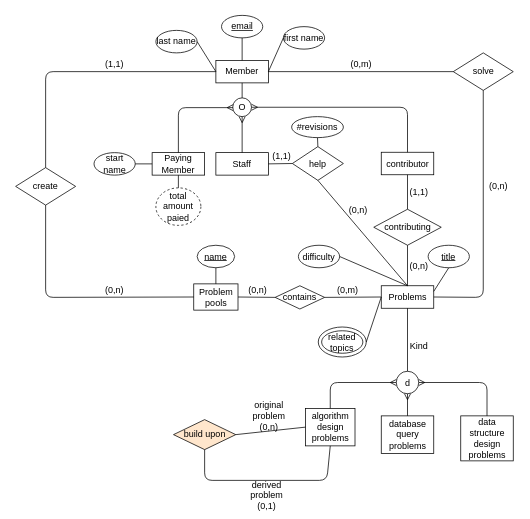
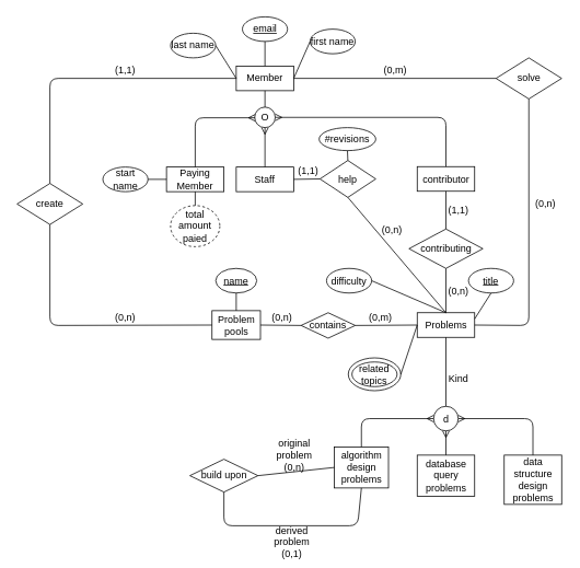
  <mxCell id="0" />
  <mxCell id="1" parent="0" />
  <mxCell id="2" value="" style="ellipse;whiteSpace=wrap;html=1;strokeColor=#000000;" parent="1" vertex="1"><mxGeometry x="423.5" y="435.5" width="64" height="40" as="geometry" /></mxCell>
  <mxCell id="3" value="Problems" style="rounded=0;whiteSpace=wrap;html=1;" parent="1" vertex="1"><mxGeometry x="507.5" y="380.5" width="70" height="30" as="geometry" /></mxCell>
  <mxCell id="4" value="&lt;u&gt;title&lt;/u&gt;" style="ellipse;whiteSpace=wrap;html=1;" parent="1" vertex="1"><mxGeometry x="570" y="326.5" width="55" height="30" as="geometry" /></mxCell>
  <mxCell id="5" value="related&lt;br&gt;topics" style="ellipse;whiteSpace=wrap;html=1;fixDash=0;strokeColor=#000000;" parent="1" vertex="1"><mxGeometry x="428" y="440.5" width="55" height="30" as="geometry" /></mxCell>
  <mxCell id="6" value="difficulty" style="ellipse;whiteSpace=wrap;html=1;" parent="1" vertex="1"><mxGeometry x="397" y="326.5" width="55" height="30" as="geometry" /></mxCell>
  <mxCell id="7" value="" style="endArrow=none;html=1;exitX=0.5;exitY=0;exitDx=0;exitDy=0;entryX=1;entryY=0.5;entryDx=0;entryDy=0;" parent="1" source="3" target="6" edge="1"><mxGeometry width="50" height="50" relative="1" as="geometry"><mxPoint x="514" y="379.5" as="sourcePoint" /><mxPoint x="447.5" y="341.5" as="targetPoint" /></mxGeometry></mxCell>
  <mxCell id="8" value="" style="endArrow=none;html=1;entryX=0.5;entryY=1;entryDx=0;entryDy=0;exitX=1;exitY=0.25;exitDx=0;exitDy=0;" parent="1" source="3" target="4" edge="1"><mxGeometry width="50" height="50" relative="1" as="geometry"><mxPoint x="555" y="379.5" as="sourcePoint" /><mxPoint x="530" y="339.5" as="targetPoint" /></mxGeometry></mxCell>
  <mxCell id="9" value="" style="endArrow=none;html=1;entryX=1;entryY=0.5;entryDx=0;entryDy=0;exitX=0;exitY=0.5;exitDx=0;exitDy=0;" parent="1" source="3" target="2" edge="1"><mxGeometry width="50" height="50" relative="1" as="geometry"><mxPoint x="479" y="399.5" as="sourcePoint" /><mxPoint x="581.5" y="394.5" as="targetPoint" /></mxGeometry></mxCell>
  <mxCell id="10" value="Member" style="rounded=0;whiteSpace=wrap;html=1;" parent="1" vertex="1"><mxGeometry x="287" y="80" width="70" height="30" as="geometry" /></mxCell>
  <mxCell id="11" value="Staff" style="rounded=0;whiteSpace=wrap;html=1;" parent="1" vertex="1"><mxGeometry x="287" y="203" width="70" height="30" as="geometry" /></mxCell>
  <mxCell id="12" value="Paying&lt;br&gt;Member" style="rounded=0;whiteSpace=wrap;html=1;" parent="1" vertex="1"><mxGeometry x="202" y="203" width="70" height="30" as="geometry" /></mxCell>
  <mxCell id="13" value="O" style="ellipse;whiteSpace=wrap;html=1;aspect=fixed;" parent="1" vertex="1"><mxGeometry x="309.5" y="130" width="25" height="25" as="geometry" /></mxCell>
  <mxCell id="14" value="" style="endArrow=none;html=1;exitX=0.5;exitY=0;exitDx=0;exitDy=0;" parent="1" source="13" edge="1"><mxGeometry width="50" height="50" relative="1" as="geometry"><mxPoint x="322" y="120" as="sourcePoint" /><mxPoint x="322" y="110" as="targetPoint" /></mxGeometry></mxCell>
  <mxCell id="15" value="" style="edgeStyle=orthogonalEdgeStyle;fontSize=12;html=1;endArrow=ERmany;exitX=0.5;exitY=0;exitDx=0;exitDy=0;rounded=1;" parent="1" source="12" edge="1"><mxGeometry width="100" height="100" relative="1" as="geometry"><mxPoint x="272" y="181" as="sourcePoint" /><mxPoint x="310" y="143" as="targetPoint" /><Array as="points"><mxPoint x="237.5" y="143" /></Array></mxGeometry></mxCell>
  <mxCell id="16" value="" style="fontSize=12;html=1;endArrow=ERmany;exitX=0.5;exitY=0;exitDx=0;exitDy=0;entryX=0.5;entryY=1;entryDx=0;entryDy=0;" parent="1" source="11" target="13" edge="1"><mxGeometry width="100" height="100" relative="1" as="geometry"><mxPoint x="377" y="200" as="sourcePoint" /><mxPoint x="322" y="173" as="targetPoint" /></mxGeometry></mxCell>
  <mxCell id="17" value="last name" style="ellipse;whiteSpace=wrap;html=1;" parent="1" vertex="1"><mxGeometry x="207" y="40" width="55" height="30" as="geometry" /></mxCell>
  <mxCell id="18" value="first name" style="ellipse;whiteSpace=wrap;html=1;" parent="1" vertex="1"><mxGeometry x="377" y="35" width="55" height="30" as="geometry" /></mxCell>
  <mxCell id="19" value="start name" style="ellipse;whiteSpace=wrap;html=1;" parent="1" vertex="1"><mxGeometry x="124.5" y="203" width="55" height="30" as="geometry" /></mxCell>
  <mxCell id="20" value="&lt;u&gt;email&lt;/u&gt;" style="ellipse;whiteSpace=wrap;html=1;" parent="1" vertex="1"><mxGeometry x="294.5" y="20" width="55" height="30" as="geometry" /></mxCell>
  <mxCell id="21" value="total amount paied" style="ellipse;whiteSpace=wrap;html=1;dashed=1;" parent="1" vertex="1"><mxGeometry x="207" y="250" width="60" height="50" as="geometry" /></mxCell>
  <mxCell id="22" value="" style="endArrow=none;html=1;entryX=0.5;entryY=1;entryDx=0;entryDy=0;" parent="1" target="20" edge="1"><mxGeometry width="50" height="50" relative="1" as="geometry"><mxPoint x="322" y="80" as="sourcePoint" /><mxPoint x="322.5" y="45" as="targetPoint" /></mxGeometry></mxCell>
  <mxCell id="23" value="" style="endArrow=none;html=1;entryX=1;entryY=0.5;entryDx=0;entryDy=0;exitX=0;exitY=0.5;exitDx=0;exitDy=0;" parent="1" source="12" target="19" edge="1"><mxGeometry width="50" height="50" relative="1" as="geometry"><mxPoint x="404.5" y="368" as="sourcePoint" /><mxPoint x="372.5" y="368" as="targetPoint" /></mxGeometry></mxCell>
  <mxCell id="24" value="" style="endArrow=none;html=1;exitX=0.5;exitY=0;exitDx=0;exitDy=0;entryX=0.5;entryY=1;entryDx=0;entryDy=0;" parent="1" source="21" target="12" edge="1"><mxGeometry width="50" height="50" relative="1" as="geometry"><mxPoint x="237" y="260" as="sourcePoint" /><mxPoint x="237.5" y="233" as="targetPoint" /></mxGeometry></mxCell>
  <mxCell id="25" value="" style="endArrow=none;html=1;entryX=1;entryY=0.5;entryDx=0;entryDy=0;exitX=0;exitY=0.5;exitDx=0;exitDy=0;" parent="1" source="18" target="10" edge="1"><mxGeometry width="50" height="50" relative="1" as="geometry"><mxPoint x="212" y="200" as="sourcePoint" /><mxPoint x="189.5" y="200" as="targetPoint" /></mxGeometry></mxCell>
  <mxCell id="26" value="" style="endArrow=none;html=1;exitX=0;exitY=0.5;exitDx=0;exitDy=0;entryX=1;entryY=0.5;entryDx=0;entryDy=0;" parent="1" source="10" target="17" edge="1"><mxGeometry width="50" height="50" relative="1" as="geometry"><mxPoint x="222" y="210" as="sourcePoint" /><mxPoint x="144.5" y="280" as="targetPoint" /></mxGeometry></mxCell>
  <mxCell id="27" value="contributor" style="rounded=0;whiteSpace=wrap;html=1;direction=west;" parent="1" vertex="1"><mxGeometry x="507.5" y="202.5" width="70" height="30" as="geometry" /></mxCell>
  <mxCell id="28" value="contributing" style="rhombus;whiteSpace=wrap;html=1;strokeColor=#000000;" parent="1" vertex="1"><mxGeometry x="497.5" y="278.5" width="90" height="48" as="geometry" /></mxCell>
  <mxCell id="29" value="" style="endArrow=none;html=1;entryX=0.5;entryY=0;entryDx=0;entryDy=0;exitX=0.5;exitY=0;exitDx=0;exitDy=0;" parent="1" source="27" target="28" edge="1"><mxGeometry width="50" height="50" relative="1" as="geometry"><mxPoint x="413.5" y="544.5" as="sourcePoint" /><mxPoint x="542.5" y="288.5" as="targetPoint" /></mxGeometry></mxCell>
  <mxCell id="30" value="" style="endArrow=none;html=1;entryX=0.5;entryY=0;entryDx=0;entryDy=0;exitX=0.5;exitY=1;exitDx=0;exitDy=0;" parent="1" source="28" target="3" edge="1"><mxGeometry width="50" height="50" relative="1" as="geometry"><mxPoint x="265" y="554.5" as="sourcePoint" /><mxPoint x="315" y="504.5" as="targetPoint" /></mxGeometry></mxCell>
  <mxCell id="31" value="help" style="rhombus;whiteSpace=wrap;html=1;strokeColor=#000000;" parent="1" vertex="1"><mxGeometry x="389" y="195" width="68" height="45" as="geometry" /></mxCell>
  <mxCell id="32" value="" style="endArrow=none;html=1;entryX=0;entryY=0.5;entryDx=0;entryDy=0;exitX=1;exitY=0.5;exitDx=0;exitDy=0;" parent="1" source="11" target="31" edge="1"><mxGeometry width="50" height="50" relative="1" as="geometry"><mxPoint x="124.5" y="868" as="sourcePoint" /><mxPoint x="174.5" y="818" as="targetPoint" /></mxGeometry></mxCell>
  <mxCell id="33" value="solve" style="rhombus;whiteSpace=wrap;html=1;strokeColor=#000000;" parent="1" vertex="1"><mxGeometry x="603.5" y="70" width="80" height="50" as="geometry" /></mxCell>
  <mxCell id="34" value="" style="endArrow=none;html=1;entryX=0;entryY=0.5;entryDx=0;entryDy=0;exitX=1;exitY=0.5;exitDx=0;exitDy=0;" parent="1" source="10" target="33" edge="1"><mxGeometry width="50" height="50" relative="1" as="geometry"><mxPoint x="354.5" y="100" as="sourcePoint" /><mxPoint x="174.5" y="460" as="targetPoint" /></mxGeometry></mxCell>
  <mxCell id="35" value="" style="endArrow=none;html=1;entryX=0.5;entryY=1;entryDx=0;entryDy=0;exitX=1;exitY=0.5;exitDx=0;exitDy=0;" parent="1" source="3" target="33" edge="1"><mxGeometry width="50" height="50" relative="1" as="geometry"><mxPoint x="202" y="510" as="sourcePoint" /><mxPoint x="252" y="460" as="targetPoint" /><Array as="points"><mxPoint x="643.5" y="396" /></Array></mxGeometry></mxCell>
  <mxCell id="36" value="#revisions" style="ellipse;whiteSpace=wrap;html=1;" parent="1" vertex="1"><mxGeometry x="388" y="155" width="69" height="28" as="geometry" /></mxCell>
  <mxCell id="37" value="" style="endArrow=none;html=1;entryX=0.5;entryY=0;entryDx=0;entryDy=0;exitX=0.5;exitY=1;exitDx=0;exitDy=0;" parent="1" source="36" target="31" edge="1"><mxGeometry width="50" height="50" relative="1" as="geometry"><mxPoint x="197.5" y="527.5" as="sourcePoint" /><mxPoint x="247.5" y="477.5" as="targetPoint" /></mxGeometry></mxCell>
  <mxCell id="38" value="d" style="ellipse;whiteSpace=wrap;html=1;aspect=fixed;strokeColor=#000000;" parent="1" vertex="1"><mxGeometry x="527.5" y="494.5" width="30" height="30" as="geometry" /></mxCell>
  <mxCell id="39" value="" style="endArrow=none;html=1;entryX=0.5;entryY=1;entryDx=0;entryDy=0;exitX=0.5;exitY=0;exitDx=0;exitDy=0;" parent="1" source="38" target="3" edge="1"><mxGeometry width="50" height="50" relative="1" as="geometry"><mxPoint x="-2.5" y="529.5" as="sourcePoint" /><mxPoint x="47.5" y="479.5" as="targetPoint" /></mxGeometry></mxCell>
  <mxCell id="40" value="Kind" style="text;html=1;strokeColor=none;fillColor=none;align=center;verticalAlign=middle;whiteSpace=wrap;rounded=0;" parent="1" vertex="1"><mxGeometry x="537.5" y="450.5" width="40" height="20" as="geometry" /></mxCell>
  <mxCell id="41" style="edgeStyle=none;rounded=1;orthogonalLoop=1;jettySize=auto;html=1;exitX=0.75;exitY=1;exitDx=0;exitDy=0;" parent="1" edge="1"><mxGeometry relative="1" as="geometry"><mxPoint x="567.5" y="490" as="sourcePoint" /><mxPoint x="567.5" y="490" as="targetPoint" /></mxGeometry></mxCell>
  <mxCell id="42" value="algorithm design problems" style="rounded=0;whiteSpace=wrap;html=1;strokeColor=#000000;" parent="1" vertex="1"><mxGeometry x="406.5" y="544" width="66" height="50" as="geometry" /></mxCell>
  <mxCell id="43" value="database query problems" style="rounded=0;whiteSpace=wrap;html=1;strokeColor=#000000;" parent="1" vertex="1"><mxGeometry x="507.5" y="554" width="70" height="50" as="geometry" /></mxCell>
  <mxCell id="44" value="data structure design problems" style="rounded=0;whiteSpace=wrap;html=1;strokeColor=#000000;" parent="1" vertex="1"><mxGeometry x="613.5" y="554" width="70" height="60" as="geometry" /></mxCell>
  <mxCell id="45" value="" style="edgeStyle=orthogonalEdgeStyle;fontSize=12;html=1;endArrow=ERmany;entryX=0;entryY=0.5;entryDx=0;entryDy=0;exitX=0.5;exitY=0;exitDx=0;exitDy=0;" parent="1" source="42" target="38" edge="1"><mxGeometry width="100" height="100" relative="1" as="geometry"><mxPoint x="167.5" y="824" as="sourcePoint" /><mxPoint x="267.5" y="724" as="targetPoint" /></mxGeometry></mxCell>
  <mxCell id="46" value="" style="fontSize=12;html=1;endArrow=ERmany;entryX=0.5;entryY=1;entryDx=0;entryDy=0;exitX=0.5;exitY=0;exitDx=0;exitDy=0;" parent="1" source="43" target="38" edge="1"><mxGeometry width="100" height="100" relative="1" as="geometry"><mxPoint x="167.5" y="824" as="sourcePoint" /><mxPoint x="267.5" y="724" as="targetPoint" /></mxGeometry></mxCell>
  <mxCell id="47" value="" style="edgeStyle=orthogonalEdgeStyle;fontSize=12;html=1;endArrow=ERmany;entryX=1;entryY=0.5;entryDx=0;entryDy=0;exitX=0.5;exitY=0;exitDx=0;exitDy=0;" parent="1" source="44" target="38" edge="1"><mxGeometry width="100" height="100" relative="1" as="geometry"><mxPoint x="167.5" y="824" as="sourcePoint" /><mxPoint x="267.5" y="724" as="targetPoint" /></mxGeometry></mxCell>
  <mxCell id="48" value="" style="edgeStyle=orthogonalEdgeStyle;fontSize=12;html=1;endArrow=ERmany;entryX=1;entryY=0.5;entryDx=0;entryDy=0;exitX=0.5;exitY=1;exitDx=0;exitDy=0;" parent="1" source="27" target="13" edge="1"><mxGeometry width="100" height="100" relative="1" as="geometry"><mxPoint x="124.5" y="750" as="sourcePoint" /><mxPoint x="224.5" y="650" as="targetPoint" /></mxGeometry></mxCell>
  <mxCell id="49" value="(0,m)" style="text;html=1;strokeColor=none;fillColor=none;align=center;verticalAlign=middle;whiteSpace=wrap;rounded=0;" parent="1" vertex="1"><mxGeometry x="460.5" y="75" width="40" height="20" as="geometry" /></mxCell>
  <mxCell id="50" value="(0,n)" style="text;html=1;strokeColor=none;fillColor=none;align=center;verticalAlign=middle;whiteSpace=wrap;rounded=0;" parent="1" vertex="1"><mxGeometry x="643.5" y="238" width="40" height="20" as="geometry" /></mxCell>
  <mxCell id="51" value="(1,1)" style="text;html=1;strokeColor=none;fillColor=none;align=center;verticalAlign=middle;whiteSpace=wrap;rounded=0;" parent="1" vertex="1"><mxGeometry x="537.5" y="245.5" width="40" height="20" as="geometry" /></mxCell>
  <mxCell id="52" value="(0,n)" style="text;html=1;strokeColor=none;fillColor=none;align=center;verticalAlign=middle;whiteSpace=wrap;rounded=0;" parent="1" vertex="1"><mxGeometry x="537.5" y="343.5" width="40" height="20" as="geometry" /></mxCell>
  <mxCell id="53" value="Problem pools" style="rounded=0;whiteSpace=wrap;html=1;strokeColor=#000000;" parent="1" vertex="1"><mxGeometry x="257.5" y="378" width="59" height="35" as="geometry" /></mxCell>
  <mxCell id="54" value="&lt;u&gt;name&lt;/u&gt;" style="ellipse;whiteSpace=wrap;html=1;strokeColor=#000000;" parent="1" vertex="1"><mxGeometry x="262" y="326.5" width="50" height="30" as="geometry" /></mxCell>
  <mxCell id="55" value="" style="endArrow=none;html=1;entryX=0.5;entryY=1;entryDx=0;entryDy=0;exitX=0.5;exitY=0;exitDx=0;exitDy=0;" parent="1" source="53" target="54" edge="1"><mxGeometry width="50" height="50" relative="1" as="geometry"><mxPoint x="72.5" y="630" as="sourcePoint" /><mxPoint x="122.5" y="580" as="targetPoint" /></mxGeometry></mxCell>
  <mxCell id="56" value="create" style="rhombus;whiteSpace=wrap;html=1;strokeColor=#000000;" parent="1" vertex="1"><mxGeometry x="20" y="223" width="80" height="50" as="geometry" /></mxCell>
  <mxCell id="57" value="" style="endArrow=none;html=1;entryX=0;entryY=0.5;entryDx=0;entryDy=0;exitX=0.5;exitY=0;exitDx=0;exitDy=0;" parent="1" source="56" target="10" edge="1"><mxGeometry width="50" height="50" relative="1" as="geometry"><mxPoint x="-70" y="630" as="sourcePoint" /><mxPoint y="580" as="targetPoint" x="-20" /><Array as="points"><mxPoint x="60" y="95" /></Array></mxGeometry></mxCell>
  <mxCell id="58" value="" style="endArrow=none;html=1;entryX=0.5;entryY=1;entryDx=0;entryDy=0;exitX=0;exitY=0.5;exitDx=0;exitDy=0;" parent="1" source="53" target="56" edge="1"><mxGeometry width="50" height="50" relative="1" as="geometry"><mxPoint x="20" y="630" as="sourcePoint" /><mxPoint x="70" y="580" as="targetPoint" /><Array as="points"><mxPoint x="60" y="396" /></Array></mxGeometry></mxCell>
  <mxCell id="59" value="(0,n)" style="text;html=1;strokeColor=none;fillColor=none;align=center;verticalAlign=middle;whiteSpace=wrap;rounded=0;" parent="1" vertex="1"><mxGeometry x="132" y="375.5" width="40" height="20" as="geometry" /></mxCell>
  <mxCell id="60" value="(1,1)" style="text;html=1;strokeColor=none;fillColor=none;align=center;verticalAlign=middle;whiteSpace=wrap;rounded=0;" parent="1" vertex="1"><mxGeometry x="132" y="75" width="40" height="20" as="geometry" /></mxCell>
  <mxCell id="61" value="contains" style="rhombus;whiteSpace=wrap;html=1;strokeColor=#000000;" parent="1" vertex="1"><mxGeometry x="366" y="380.5" width="66" height="31" as="geometry" /></mxCell>
  <mxCell id="62" value="" style="endArrow=none;html=1;entryX=0;entryY=0.5;entryDx=0;entryDy=0;exitX=1;exitY=0.5;exitDx=0;exitDy=0;" parent="1" source="53" target="61" edge="1"><mxGeometry width="50" height="50" relative="1" as="geometry"><mxPoint x="20" y="690" as="sourcePoint" /><mxPoint x="70" y="640" as="targetPoint" /></mxGeometry></mxCell>
  <mxCell id="63" value="" style="endArrow=none;html=1;entryX=0;entryY=0.5;entryDx=0;entryDy=0;exitX=1;exitY=0.5;exitDx=0;exitDy=0;" parent="1" source="61" target="3" edge="1"><mxGeometry width="50" height="50" relative="1" as="geometry"><mxPoint x="20" y="690" as="sourcePoint" /><mxPoint x="70" y="640" as="targetPoint" /></mxGeometry></mxCell>
  <mxCell id="64" value="(0,m)" style="text;html=1;strokeColor=none;fillColor=none;align=center;verticalAlign=middle;whiteSpace=wrap;rounded=0;" parent="1" vertex="1"><mxGeometry x="443" y="376" width="40" height="20" as="geometry" /></mxCell>
  <mxCell id="65" value="" style="endArrow=none;html=1;entryX=0;entryY=0.5;entryDx=0;entryDy=0;exitX=1;exitY=0.5;exitDx=0;exitDy=0;" edge="1" parent="1" source="66" target="42"><mxGeometry width="50" height="50" relative="1" as="geometry"><mxPoint x="340" y="579" as="sourcePoint" /><mxPoint x="70" y="640" as="targetPoint" /></mxGeometry></mxCell>
- <mxCell id="66" value="build upon" style="rhombus;whiteSpace=wrap;html=1;fillColor=#ffe6cc;" vertex="1" parent="1"><mxGeometry x="230.5" y="559" width="83" height="40" as="geometry" /></mxCell>
+ <mxCell id="66" value="build upon" style="rhombus;whiteSpace=wrap;html=1;" vertex="1" parent="1"><mxGeometry x="230.5" y="559" width="83" height="40" as="geometry" /></mxCell>
  <mxCell id="67" value="" style="endArrow=none;html=1;entryX=0.5;entryY=1;entryDx=0;entryDy=0;exitX=0.5;exitY=1;exitDx=0;exitDy=0;" edge="1" parent="1" source="42" target="66"><mxGeometry width="50" height="50" relative="1" as="geometry"><mxPoint x="20" y="690" as="sourcePoint" /><mxPoint x="70" y="640" as="targetPoint" /><Array as="points"><mxPoint x="435" y="640" /><mxPoint x="272" y="640" /></Array></mxGeometry></mxCell>
  <mxCell id="68" value="derived problem (0,1)" style="text;html=1;strokeColor=none;fillColor=none;align=center;verticalAlign=middle;whiteSpace=wrap;rounded=0;" vertex="1" parent="1"><mxGeometry x="334.5" y="650" width="40" height="20" as="geometry" /></mxCell>
  <mxCell id="69" value="original problem (0,n)" style="text;html=1;strokeColor=none;fillColor=none;align=center;verticalAlign=middle;whiteSpace=wrap;rounded=0;" vertex="1" parent="1"><mxGeometry x="337.5" y="544" width="40" height="20" as="geometry" /></mxCell>
  <mxCell id="70" value="" style="endArrow=none;html=1;entryX=0.5;entryY=1;entryDx=0;entryDy=0;exitX=0.5;exitY=0;exitDx=0;exitDy=0;" edge="1" parent="1" source="3" target="31"><mxGeometry width="50" height="50" relative="1" as="geometry"><mxPoint x="20" y="750" as="sourcePoint" /><mxPoint x="70" y="700" as="targetPoint" /></mxGeometry></mxCell>
  <mxCell id="71" value="(1,1)" style="text;html=1;strokeColor=none;fillColor=none;align=center;verticalAlign=middle;whiteSpace=wrap;rounded=0;" vertex="1" parent="1"><mxGeometry x="354.5" y="198" width="40" height="20" as="geometry" /></mxCell>
  <mxCell id="72" value="(0,n)" style="text;html=1;strokeColor=none;fillColor=none;align=center;verticalAlign=middle;whiteSpace=wrap;rounded=0;" vertex="1" parent="1"><mxGeometry x="457" y="269.5" width="40" height="20" as="geometry" /></mxCell>
  <mxCell id="73" value="(0,n)" style="text;html=1;strokeColor=none;fillColor=none;align=center;verticalAlign=middle;whiteSpace=wrap;rounded=0;" vertex="1" parent="1"><mxGeometry x="323" y="376" width="40" height="20" as="geometry" /></mxCell>
